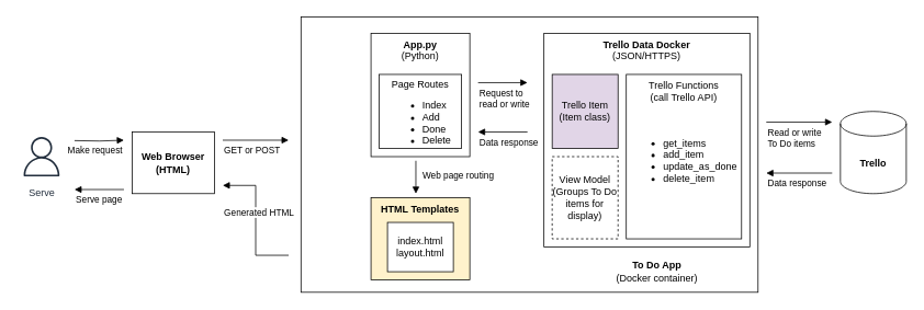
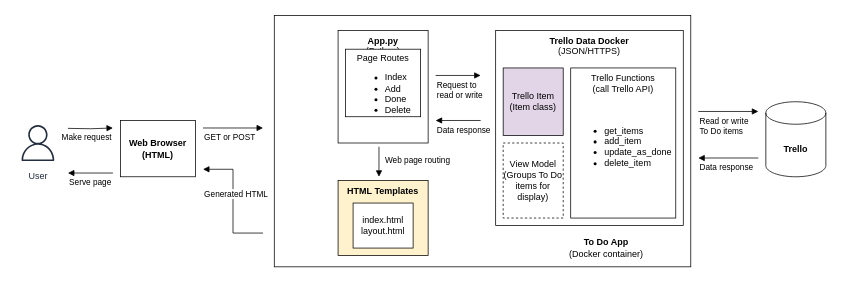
  <mxCell id="0" />
  <mxCell id="1" parent="0" />
  <mxCell id="2" value="" style="rounded=0;whiteSpace=wrap;html=1;" parent="1" vertex="1"><mxGeometry x="365" y="20" width="555" height="335" as="geometry" /></mxCell>
  <mxCell id="3" value="Make request" style="endArrow=block;endFill=1;html=1;edgeStyle=orthogonalEdgeStyle;align=left;verticalAlign=top;rounded=0;" parent="1" edge="1"><mxGeometry x="-1" y="10" relative="1" as="geometry"><mxPoint x="90" y="170.5" as="sourcePoint" /><mxPoint x="150" y="170" as="targetPoint" /><mxPoint x="-10" y="9" as="offset" /></mxGeometry></mxCell>
  <mxCell id="4" value="&lt;b&gt;Trello&lt;/b&gt;" style="shape=cylinder3;whiteSpace=wrap;html=1;boundedLbl=1;backgroundOutline=1;size=15;" parent="1" vertex="1"><mxGeometry x="1020" y="135" width="80" height="100" as="geometry" /></mxCell>
  <mxCell id="5" value="&lt;b&gt;Web Browser (HTML)&lt;/b&gt;" style="rounded=0;whiteSpace=wrap;html=1;" parent="1" vertex="1"><mxGeometry x="160" y="160" width="100" height="75" as="geometry" /></mxCell>
  <mxCell id="6" value="GET or POST" style="endArrow=block;endFill=1;html=1;edgeStyle=orthogonalEdgeStyle;align=left;verticalAlign=top;rounded=0;" parent="1" edge="1"><mxGeometry x="-1" relative="1" as="geometry"><mxPoint x="270" y="170" as="sourcePoint" /><mxPoint x="350" y="170" as="targetPoint" /></mxGeometry></mxCell>
  <mxCell id="7" value="Generated HTML" style="endArrow=block;endFill=1;html=1;edgeStyle=orthogonalEdgeStyle;align=left;verticalAlign=top;rounded=0;" parent="1" edge="1"><mxGeometry x="1" y="20" relative="1" as="geometry"><mxPoint x="350" y="310" as="sourcePoint" /><mxPoint x="270" y="225" as="targetPoint" /><Array as="points"><mxPoint x="350" y="310" /><mxPoint x="310" y="310" /><mxPoint x="310" y="225" /></Array><mxPoint as="offset" /></mxGeometry></mxCell>
  <mxCell id="8" value="Read or write&lt;br&gt;To Do items" style="endArrow=block;endFill=1;html=1;edgeStyle=orthogonalEdgeStyle;align=left;verticalAlign=top;rounded=0;" parent="1" edge="1"><mxGeometry x="-1" relative="1" as="geometry"><mxPoint x="930" y="148" as="sourcePoint" /><mxPoint x="1010" y="148" as="targetPoint" /></mxGeometry></mxCell>
  <mxCell id="9" value="Data response" style="endArrow=block;endFill=1;html=1;edgeStyle=orthogonalEdgeStyle;align=left;verticalAlign=top;rounded=0;" parent="1" edge="1"><mxGeometry x="1" relative="1" as="geometry"><mxPoint x="1010" y="210" as="sourcePoint" /><mxPoint x="930" y="210" as="targetPoint" /><mxPoint as="offset" /></mxGeometry></mxCell>
  <mxCell id="10" value="&lt;b&gt;HTML Templates&lt;br&gt;&lt;/b&gt;&lt;br&gt;" style="rounded=0;whiteSpace=wrap;html=1;verticalAlign=top;fillColor=#fff2cc;" parent="1" vertex="1"><mxGeometry x="450" y="240" width="120" height="100" as="geometry" /></mxCell>
  <mxCell id="11" value="&lt;b&gt;Trello Data Docker&lt;br&gt;&lt;/b&gt;(JSON/HTTPS)" style="rounded=0;whiteSpace=wrap;html=1;verticalAlign=top;" parent="1" vertex="1"><mxGeometry x="660" y="40" width="250" height="260" as="geometry" /></mxCell>
  <mxCell id="12" value="&lt;b&gt;App.py&lt;br&gt;&lt;/b&gt;(Python)" style="rounded=0;whiteSpace=wrap;html=1;verticalAlign=top;labelBackgroundColor=default;" parent="1" vertex="1"><mxGeometry x="450" y="40" width="120" height="150" as="geometry" /></mxCell>
  <mxCell id="13" value="Serve page" style="endArrow=block;endFill=1;html=1;edgeStyle=orthogonalEdgeStyle;align=left;verticalAlign=top;rounded=0;" parent="1" edge="1"><mxGeometry x="1" relative="1" as="geometry"><mxPoint x="150" y="230" as="sourcePoint" /><mxPoint x="90" y="230" as="targetPoint" /><mxPoint as="offset" /></mxGeometry></mxCell>
  <mxCell id="14" value="Request to &lt;br&gt;read or write" style="endArrow=block;endFill=1;html=1;edgeStyle=orthogonalEdgeStyle;align=left;verticalAlign=top;rounded=0;movable=1;resizable=1;rotatable=1;deletable=1;editable=1;locked=0;connectable=1;" parent="1" edge="1"><mxGeometry x="-1" relative="1" as="geometry"><mxPoint x="580" y="100" as="sourcePoint" /><mxPoint x="640" y="100" as="targetPoint" /><mxPoint as="offset" /></mxGeometry></mxCell>
  <mxCell id="15" value="Data response" style="endArrow=block;endFill=1;html=1;edgeStyle=orthogonalEdgeStyle;align=left;verticalAlign=top;rounded=0;" parent="1" edge="1"><mxGeometry x="1" relative="1" as="geometry"><mxPoint x="640" y="160" as="sourcePoint" /><mxPoint x="580" y="160" as="targetPoint" /><mxPoint as="offset" /></mxGeometry></mxCell>
  <mxCell id="16" value="Web page routing" style="endArrow=block;endFill=1;html=1;edgeStyle=orthogonalEdgeStyle;align=left;verticalAlign=top;rounded=0;" parent="1" edge="1"><mxGeometry x="-0.75" y="6" relative="1" as="geometry"><mxPoint x="504.5" y="195" as="sourcePoint" /><mxPoint x="504.5" y="235" as="targetPoint" /><mxPoint as="offset" /></mxGeometry></mxCell>
- <mxCell id="17" value="&lt;font style=&quot;font-size: 12px;&quot;&gt;To Do App&lt;br&gt;&lt;span style=&quot;font-weight: normal;&quot;&gt;(Docker container)&lt;/span&gt;&lt;br&gt;&lt;/font&gt;" style="text;strokeColor=none;align=center;fillColor=none;html=1;verticalAlign=middle;whiteSpace=wrap;rounded=0;fontStyle=1;" parent="1" vertex="1"><mxGeometry x="745" y="315" width="105" height="30" as="geometry" /></mxCell>
- <mxCell id="18" value="Serve" style="outlineConnect=0;fontColor=#232F3E;gradientColor=none;strokeColor=#232F3E;fillColor=#ffffff;dashed=0;verticalLabelPosition=bottom;verticalAlign=top;align=center;html=1;fontSize=12;fontStyle=0;aspect=fixed;shape=mxgraph.aws4.resourceIcon;resIcon=mxgraph.aws4.user;" parent="1" vertex="1"><mxGeometry x="20" y="160" width="60" height="60" as="geometry" /></mxCell>
+ <mxCell id="17" value="&lt;font style=&quot;font-size: 12px;&quot;&gt;To Do App&lt;br&gt;&lt;span style=&quot;font-weight: normal;&quot;&gt;(Docker container)&lt;/span&gt;&lt;br&gt;&lt;/font&gt;" style="text;strokeColor=none;align=center;fillColor=none;html=1;verticalAlign=middle;whiteSpace=wrap;rounded=0;fontStyle=1;" parent="1" vertex="1"><mxGeometry x="755" y="315" width="105" height="30" as="geometry" /></mxCell>
+ <mxCell id="18" value="User" style="outlineConnect=0;fontColor=#232F3E;gradientColor=none;strokeColor=#232F3E;fillColor=#ffffff;dashed=0;verticalLabelPosition=bottom;verticalAlign=top;align=center;html=1;fontSize=12;fontStyle=0;aspect=fixed;shape=mxgraph.aws4.resourceIcon;resIcon=mxgraph.aws4.user;" parent="1" vertex="1"><mxGeometry x="20" y="160" width="60" height="60" as="geometry" /></mxCell>
  <mxCell id="19" value="Trello Item&lt;br&gt;(Item class)" style="rounded=0;whiteSpace=wrap;html=1;fillColor=#e1d5e7;" parent="1" vertex="1"><mxGeometry x="670" y="90" width="80" height="90" as="geometry" /></mxCell>
  <mxCell id="20" value="View Model&lt;br&gt;(Groups To Do items for display)" style="rounded=0;whiteSpace=wrap;html=1;dashed=1;" parent="1" vertex="1"><mxGeometry x="670" y="190" width="80" height="100" as="geometry" /></mxCell>
  <mxCell id="21" value="Trello Functions &lt;br&gt;(call Trello API)&lt;br&gt;&lt;br&gt;&lt;br&gt;&lt;div style=&quot;text-align: left;&quot;&gt;&lt;ul&gt;&lt;li&gt;&lt;span style=&quot;background-color: initial;&quot;&gt;get_items&lt;/span&gt;&lt;/li&gt;&lt;li&gt;&lt;span style=&quot;background-color: initial;&quot;&gt;add_item&lt;/span&gt;&lt;/li&gt;&lt;li&gt;&lt;span style=&quot;background-color: initial;&quot;&gt;update_as_done&lt;/span&gt;&lt;/li&gt;&lt;li&gt;&lt;span style=&quot;background-color: initial;&quot;&gt;delete_item&lt;/span&gt;&lt;/li&gt;&lt;/ul&gt;&lt;/div&gt;" style="rounded=0;whiteSpace=wrap;html=1;verticalAlign=top;" parent="1" vertex="1"><mxGeometry x="760" y="90" width="140" height="200" as="geometry" /></mxCell>
- <mxCell id="22" value="&lt;br&gt;Page Routes&lt;br&gt;&lt;div style=&quot;text-align: left;&quot;&gt;&lt;ul&gt;&lt;li&gt;&lt;span style=&quot;background-color: initial;&quot;&gt;Index&lt;/span&gt;&lt;/li&gt;&lt;li&gt;&lt;span style=&quot;background-color: initial;&quot;&gt;Add&lt;/span&gt;&lt;/li&gt;&lt;li&gt;&lt;span style=&quot;background-color: initial;&quot;&gt;Done&lt;/span&gt;&lt;/li&gt;&lt;li&gt;&lt;span style=&quot;background-color: initial;&quot;&gt;Delete&lt;/span&gt;&lt;/li&gt;&lt;/ul&gt;&lt;/div&gt;" style="rounded=0;whiteSpace=wrap;html=1;fontSize=12;" parent="1" vertex="1"><mxGeometry x="460" y="90" width="100" height="90" as="geometry" /></mxCell>
+ <mxCell id="22" value="&lt;br&gt;Page Routes&lt;br&gt;&lt;div style=&quot;text-align: left;&quot;&gt;&lt;ul&gt;&lt;li&gt;&lt;span style=&quot;background-color: initial;&quot;&gt;Index&lt;/span&gt;&lt;/li&gt;&lt;li&gt;&lt;span style=&quot;background-color: initial;&quot;&gt;Add&lt;/span&gt;&lt;/li&gt;&lt;li&gt;&lt;span style=&quot;background-color: initial;&quot;&gt;Done&lt;/span&gt;&lt;/li&gt;&lt;li&gt;&lt;span style=&quot;background-color: initial;&quot;&gt;Delete&lt;/span&gt;&lt;/li&gt;&lt;/ul&gt;&lt;/div&gt;" style="rounded=0;whiteSpace=wrap;html=1;fontSize=12;" parent="1" vertex="1"><mxGeometry x="460" y="65" width="100" height="90" as="geometry" /></mxCell>
  <mxCell id="23" value="index.html&lt;br style=&quot;border-color: var(--border-color);&quot;&gt;layout.html" style="rounded=0;whiteSpace=wrap;html=1;" vertex="1" parent="1"><mxGeometry x="470" y="270" width="80" height="60" as="geometry" /></mxCell>
